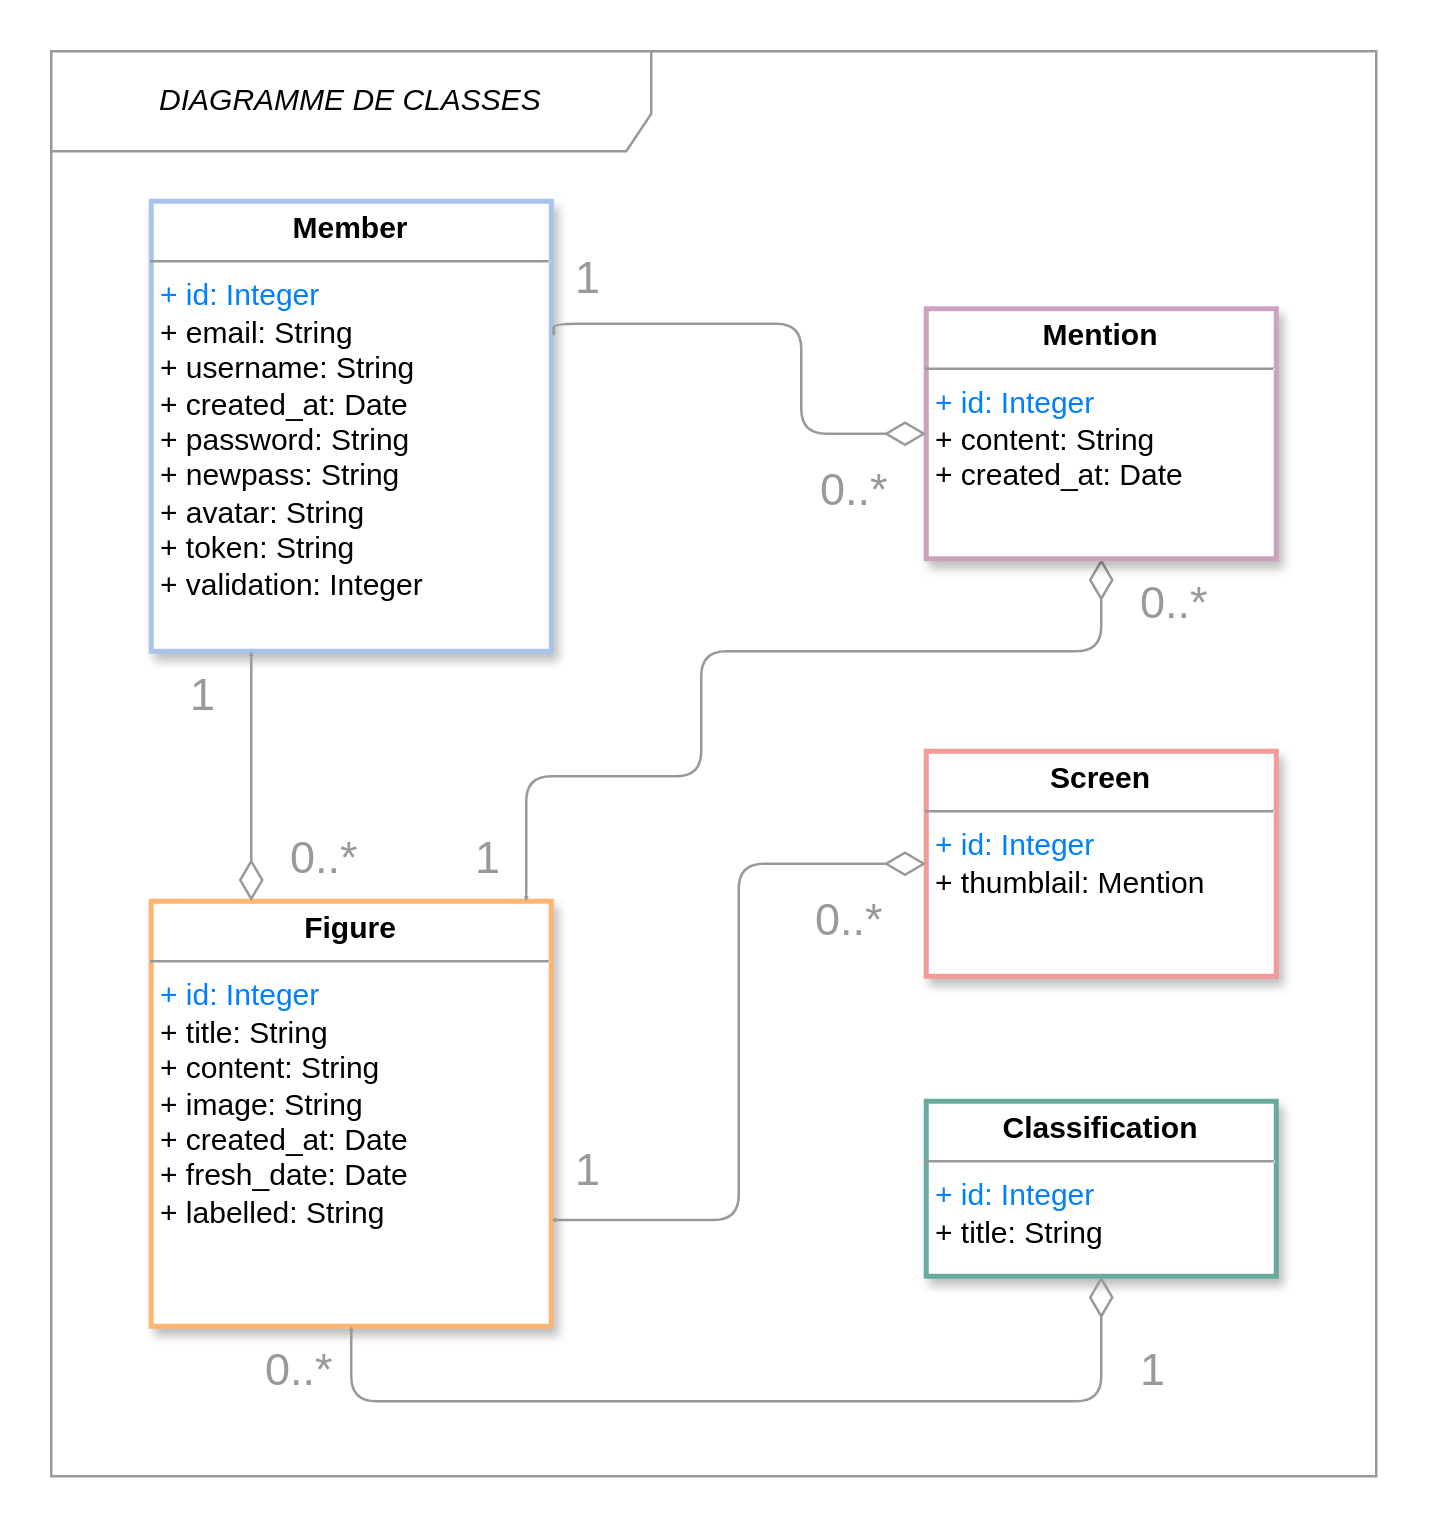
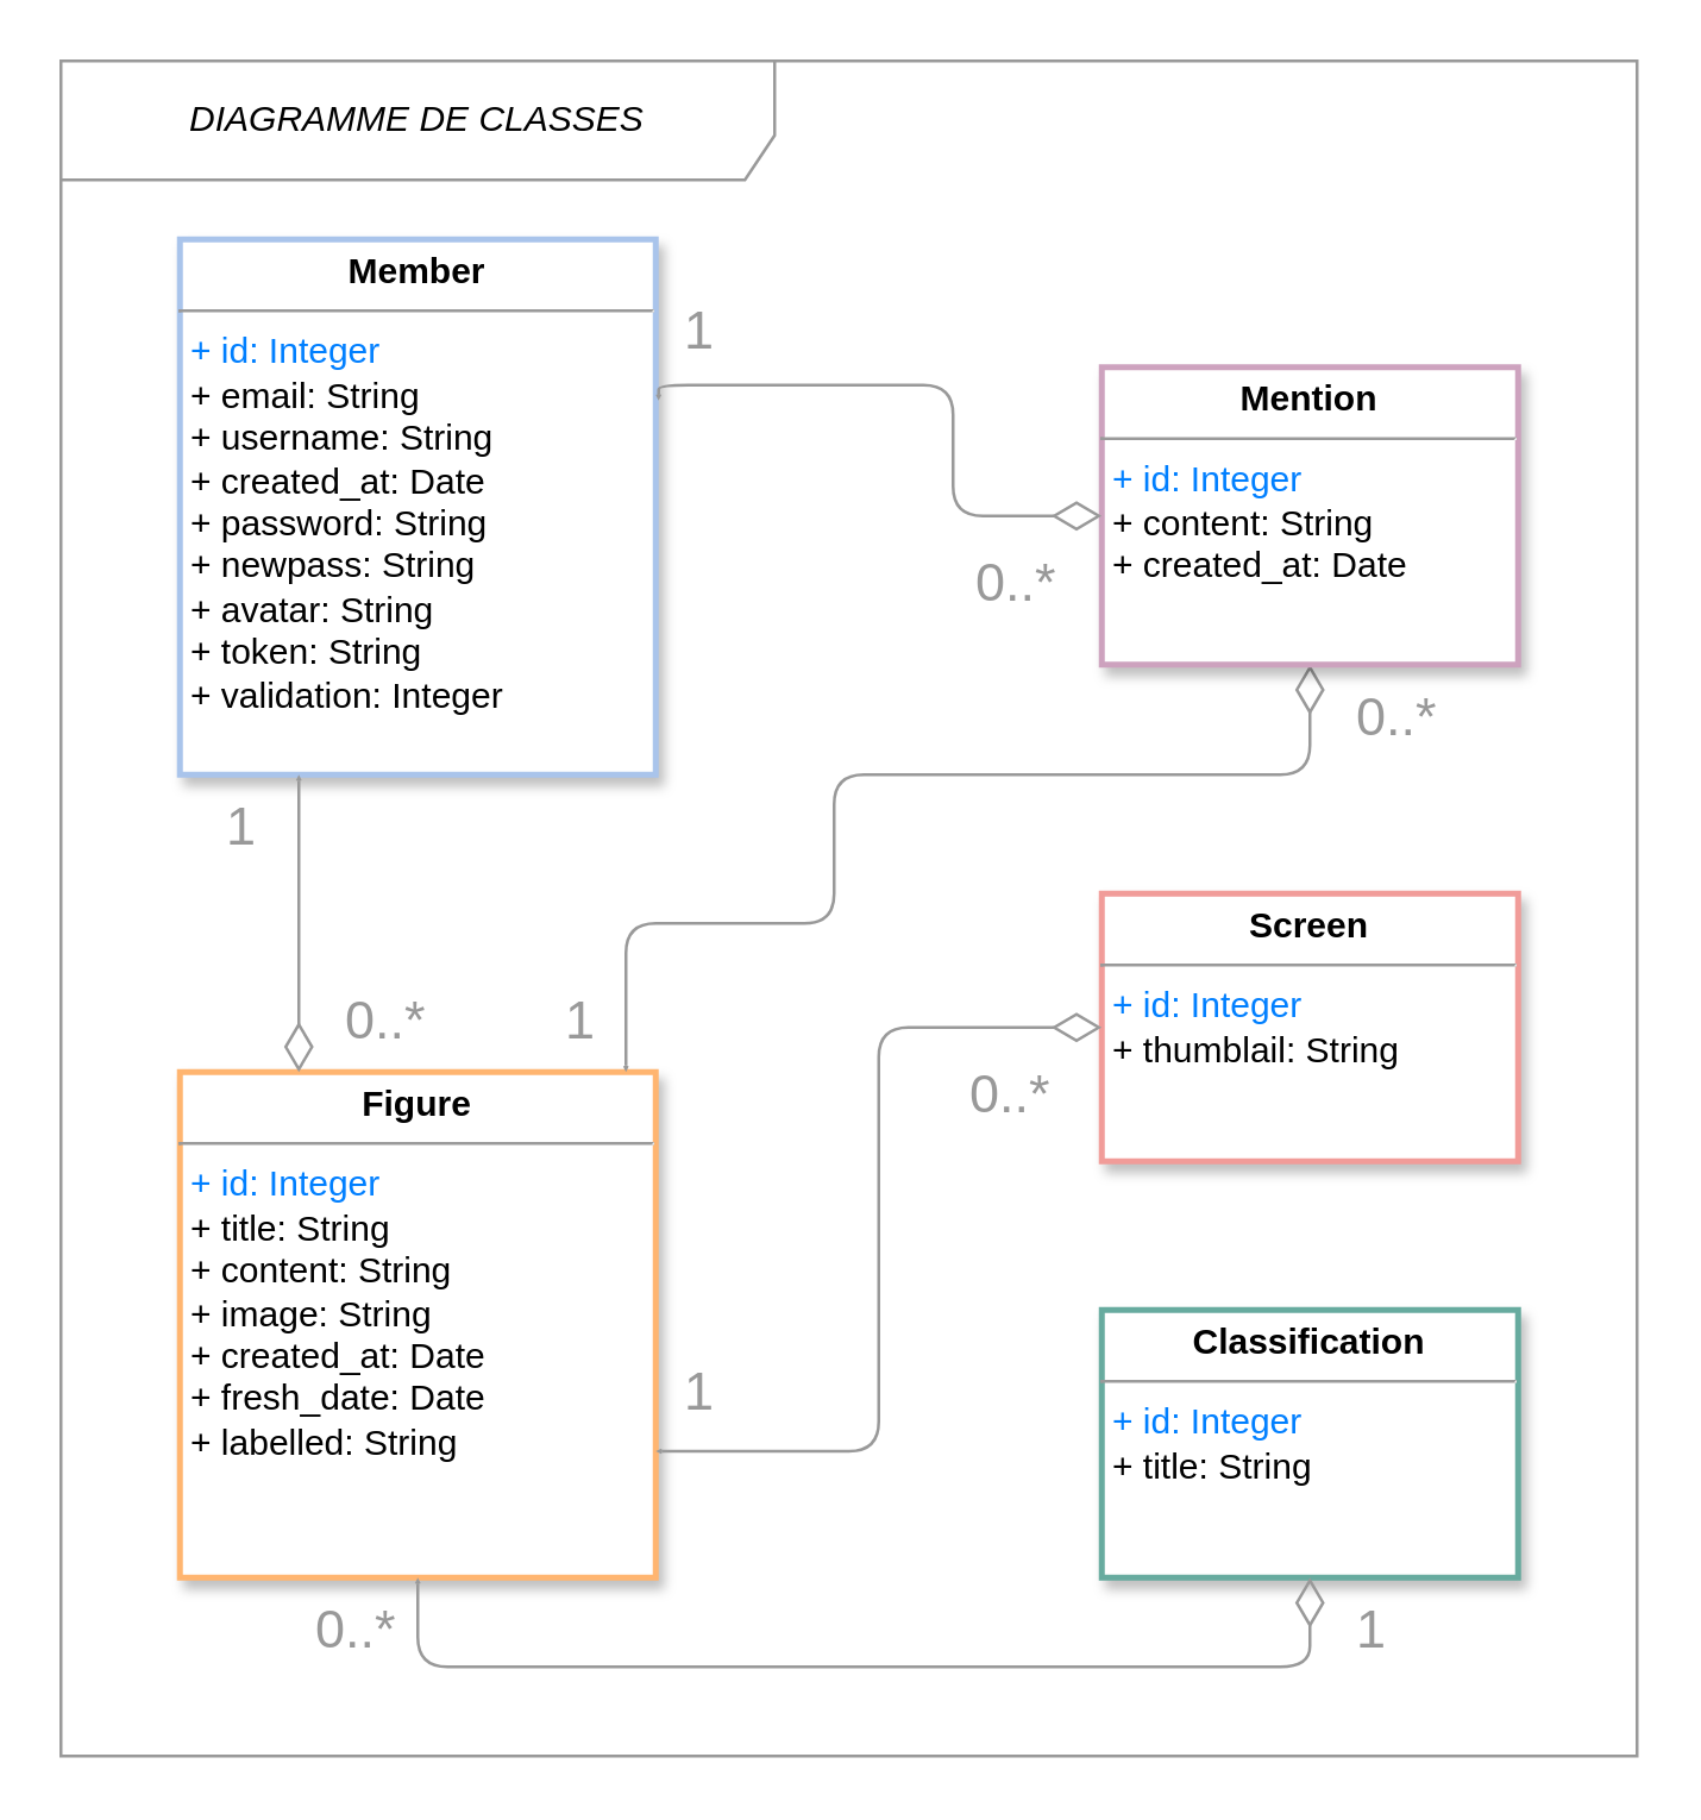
  <mxCell id="0" />
  <mxCell id="1" parent="0" />
  <mxCell id="2" value="&lt;span style=&quot;font-size: 12px;&quot;&gt;DIAGRAMME DE CLASSES&lt;/span&gt;" style="shape=umlFrame;whiteSpace=wrap;html=1;width=240;height=40;fillColor=#FFFFFF;swimlaneFillColor=#ffffff;strokeColor=#999999;fontSize=12;fontStyle=2" vertex="1" parent="1"><mxGeometry x="20" y="20" width="530" height="570" as="geometry" /></mxCell>
  <mxCell id="3" value="&lt;p style=&quot;margin: 0px ; margin-top: 4px ; text-align: center&quot;&gt;&lt;b&gt;Figure&lt;/b&gt;&lt;/p&gt;&lt;hr size=&quot;1&quot;&gt;&lt;p style=&quot;margin: 0px ; margin-left: 4px&quot;&gt;&lt;font color=&quot;#007fff&quot;&gt;+ id: Integer&lt;/font&gt;&lt;br&gt;&lt;/p&gt;&lt;p style=&quot;margin: 0px ; margin-left: 4px&quot;&gt;&lt;span&gt;+ title: String&lt;/span&gt;&lt;/p&gt;&lt;p style=&quot;margin: 0px ; margin-left: 4px&quot;&gt;&lt;span&gt;+ content: String&lt;/span&gt;&lt;/p&gt;&lt;p style=&quot;margin: 0px ; margin-left: 4px&quot;&gt;+ image: String&lt;/p&gt;&lt;p style=&quot;margin: 0px ; margin-left: 4px&quot;&gt;+ created_at: Date&lt;/p&gt;&lt;p style=&quot;margin: 0px ; margin-left: 4px&quot;&gt;+ fresh_date: Date&lt;/p&gt;&lt;p style=&quot;margin: 0px ; margin-left: 4px&quot;&gt;+ labelled: String&amp;nbsp;&lt;/p&gt;&lt;p style=&quot;margin: 0px ; margin-left: 4px&quot;&gt;&lt;br&gt;&lt;/p&gt;&lt;p style=&quot;margin: 0px ; margin-left: 4px&quot;&gt;&lt;span&gt;&amp;nbsp;&lt;/span&gt;&lt;/p&gt;&lt;p style=&quot;margin: 0px ; margin-left: 4px&quot;&gt;&lt;font color=&quot;#007FFF&quot;&gt;&lt;br&gt;&lt;/font&gt;&lt;/p&gt;" style="verticalAlign=top;align=left;overflow=fill;fontSize=12;fontFamily=Helvetica;html=1;fillColor=#FFFFFF;strokeWidth=2;shadow=1;strokeColor=#FFB570;" vertex="1" parent="1"><mxGeometry x="60" y="360" width="160" height="170" as="geometry" /></mxCell>
  <mxCell id="4" value="&lt;p style=&quot;margin: 0px ; margin-top: 4px ; text-align: center&quot;&gt;&lt;b&gt;Member&lt;/b&gt;&lt;/p&gt;&lt;hr size=&quot;1&quot;&gt;&lt;p style=&quot;margin: 0px ; margin-left: 4px&quot;&gt;&lt;font color=&quot;#007fff&quot;&gt;+ id: Integer&lt;/font&gt;&lt;br&gt;&lt;/p&gt;&lt;p style=&quot;margin: 0px ; margin-left: 4px&quot;&gt;&lt;span&gt;+ email: String&lt;/span&gt;&lt;/p&gt;&lt;p style=&quot;margin: 0px 0px 0px 4px&quot;&gt;+ username: String&lt;br&gt;&lt;/p&gt;&lt;p style=&quot;margin: 0px 0px 0px 4px&quot;&gt;+ created_at: Date&lt;/p&gt;&lt;p style=&quot;margin: 0px 0px 0px 4px&quot;&gt;+ password: String&lt;/p&gt;&lt;p style=&quot;margin: 0px 0px 0px 4px&quot;&gt;+ newpass: String&lt;/p&gt;&lt;p style=&quot;margin: 0px 0px 0px 4px&quot;&gt;+ avatar: String&lt;/p&gt;&lt;p style=&quot;margin: 0px 0px 0px 4px&quot;&gt;+ token: String&lt;/p&gt;&lt;p style=&quot;margin: 0px 0px 0px 4px&quot;&gt;+ validation: Integer&lt;/p&gt;&lt;p style=&quot;margin: 0px 0px 0px 4px&quot;&gt;&lt;br&gt;&lt;/p&gt;&amp;nbsp;" style="verticalAlign=top;align=left;overflow=fill;fontSize=12;fontFamily=Helvetica;html=1;gradientDirection=north;strokeWidth=2;rounded=0;shadow=1;strokeColor=#A9C4EB;" vertex="1" parent="1"><mxGeometry x="60" y="80" width="160" height="180" as="geometry" /></mxCell>
  <mxCell id="5" value="1" style="text;strokeColor=none;fillColor=none;align=left;verticalAlign=top;spacingLeft=4;spacingRight=4;overflow=hidden;rotatable=0;points=[[0,0.5],[1,0.5]];portConstraint=eastwest;fontSize=18;fontColor=#999999;" vertex="1" parent="1"><mxGeometry x="224" y="450" width="40" height="30" as="geometry" /></mxCell>
  <mxCell id="6" value="0..*" style="text;strokeColor=none;fillColor=none;align=left;verticalAlign=top;spacingLeft=4;spacingRight=4;overflow=hidden;rotatable=0;points=[[0,0.5],[1,0.5]];portConstraint=eastwest;fontSize=18;fontColor=#999999;" vertex="1" parent="1"><mxGeometry x="110" y="325" width="40" height="30" as="geometry" /></mxCell>
  <mxCell id="7" value="" style="endArrow=open;html=1;endSize=0;startArrow=diamondThin;startSize=14;startFill=0;edgeStyle=orthogonalEdgeStyle;align=left;verticalAlign=bottom;exitX=0.5;exitY=1;exitDx=0;exitDy=0;strokeColor=#999999;" edge="1" parent="1" source="9"><mxGeometry x="-1" y="3" relative="1" as="geometry"><mxPoint x="270" y="402" as="sourcePoint" /><mxPoint x="210" y="360" as="targetPoint" /><Array as="points"><mxPoint x="440" y="260" /><mxPoint x="280" y="260" /><mxPoint x="280" y="310" /><mxPoint x="210" y="310" /></Array></mxGeometry></mxCell>
  <mxCell id="8" value="" style="endArrow=open;html=1;endSize=0;startArrow=diamondThin;startSize=14;startFill=0;edgeStyle=orthogonalEdgeStyle;align=left;verticalAlign=bottom;entryX=0.25;entryY=1;entryDx=0;entryDy=0;exitX=0.25;exitY=0;exitDx=0;exitDy=0;strokeColor=#999999;" edge="1" parent="1" source="3" target="4"><mxGeometry x="-1" y="3" relative="1" as="geometry"><mxPoint x="52" y="208" as="sourcePoint" /><mxPoint x="78.9" y="159" as="targetPoint" /><Array as="points"><mxPoint x="100" y="290" /><mxPoint x="100" y="290" /></Array></mxGeometry></mxCell>
  <mxCell id="9" value="&lt;p style=&quot;margin: 0px ; margin-top: 4px ; text-align: center&quot;&gt;&lt;b&gt;Mention&lt;/b&gt;&lt;/p&gt;&lt;hr size=&quot;1&quot;&gt;&lt;p style=&quot;margin: 0px ; margin-left: 4px&quot;&gt;&lt;font color=&quot;#007fff&quot;&gt;+ id: Integer&lt;/font&gt;&lt;br&gt;&lt;/p&gt;&lt;p style=&quot;margin: 0px ; margin-left: 4px&quot;&gt;&lt;span&gt;+ content: String&lt;/span&gt;&lt;/p&gt;&lt;p style=&quot;margin: 0px ; margin-left: 4px&quot;&gt;+ created_at: Date&lt;/p&gt;&lt;p style=&quot;margin: 0px ; margin-left: 4px&quot;&gt;&lt;br&gt;&lt;/p&gt;&lt;p style=&quot;margin: 0px ; margin-left: 4px&quot;&gt;&lt;span&gt;&amp;nbsp;&lt;/span&gt;&lt;/p&gt;&lt;p style=&quot;margin: 0px ; margin-left: 4px&quot;&gt;&lt;font color=&quot;#007FFF&quot;&gt;&lt;br&gt;&lt;/font&gt;&lt;/p&gt;" style="verticalAlign=top;align=left;overflow=fill;fontSize=12;fontFamily=Helvetica;html=1;fillColor=#FFFFFF;strokeWidth=2;shadow=1;strokeColor=#CDA2BE;" vertex="1" parent="1"><mxGeometry x="370" y="123" width="140" height="100" as="geometry" /></mxCell>
  <mxCell id="10" value="0..*" style="text;strokeColor=none;fillColor=none;align=left;verticalAlign=top;spacingLeft=4;spacingRight=4;overflow=hidden;rotatable=0;points=[[0,0.5],[1,0.5]];portConstraint=eastwest;fontSize=18;fontColor=#999999;" vertex="1" parent="1"><mxGeometry x="320" y="350" width="40" height="30" as="geometry" /></mxCell>
- <mxCell id="11" value="&lt;p style=&quot;margin: 0px ; margin-top: 4px ; text-align: center&quot;&gt;&lt;b&gt;Classification&lt;/b&gt;&lt;/p&gt;&lt;hr size=&quot;1&quot;&gt;&lt;p style=&quot;margin: 0px ; margin-left: 4px&quot;&gt;&lt;font color=&quot;#007fff&quot;&gt;+ id: Integer&lt;/font&gt;&lt;br&gt;&lt;/p&gt;&lt;p style=&quot;margin: 0px ; margin-left: 4px&quot;&gt;&lt;span&gt;+ title: String&lt;/span&gt;&lt;/p&gt;&lt;p style=&quot;margin: 0px ; margin-left: 4px&quot;&gt;&lt;br&gt;&lt;/p&gt;&lt;p style=&quot;margin: 0px ; margin-left: 4px&quot;&gt;&lt;span&gt;&amp;nbsp;&lt;/span&gt;&lt;/p&gt;&lt;p style=&quot;margin: 0px ; margin-left: 4px&quot;&gt;&lt;font color=&quot;#007FFF&quot;&gt;&lt;br&gt;&lt;/font&gt;&lt;/p&gt;" style="verticalAlign=top;align=left;overflow=fill;fontSize=12;fontFamily=Helvetica;html=1;fillColor=#FFFFFF;strokeWidth=2;shadow=1;strokeColor=#67AB9F;" vertex="1" parent="1"><mxGeometry x="370" y="440" width="140" height="70" as="geometry" /></mxCell>
+ <mxCell id="11" value="&lt;p style=&quot;margin: 0px ; margin-top: 4px ; text-align: center&quot;&gt;&lt;b&gt;Classification&lt;/b&gt;&lt;/p&gt;&lt;hr size=&quot;1&quot;&gt;&lt;p style=&quot;margin: 0px ; margin-left: 4px&quot;&gt;&lt;font color=&quot;#007fff&quot;&gt;+ id: Integer&lt;/font&gt;&lt;br&gt;&lt;/p&gt;&lt;p style=&quot;margin: 0px ; margin-left: 4px&quot;&gt;&lt;span&gt;+ title: String&lt;/span&gt;&lt;/p&gt;&lt;p style=&quot;margin: 0px ; margin-left: 4px&quot;&gt;&lt;br&gt;&lt;/p&gt;&lt;p style=&quot;margin: 0px ; margin-left: 4px&quot;&gt;&lt;span&gt;&amp;nbsp;&lt;/span&gt;&lt;/p&gt;&lt;p style=&quot;margin: 0px ; margin-left: 4px&quot;&gt;&lt;font color=&quot;#007FFF&quot;&gt;&lt;br&gt;&lt;/font&gt;&lt;/p&gt;" style="verticalAlign=top;align=left;overflow=fill;fontSize=12;fontFamily=Helvetica;html=1;fillColor=#FFFFFF;strokeWidth=2;shadow=1;strokeColor=#67AB9F;" vertex="1" parent="1"><mxGeometry x="370" y="440" width="140" height="90" as="geometry" /></mxCell>
  <mxCell id="12" value="" style="endArrow=open;html=1;endSize=0;startArrow=diamondThin;startSize=14;startFill=0;edgeStyle=orthogonalEdgeStyle;align=left;verticalAlign=bottom;exitX=0.5;exitY=1;exitDx=0;exitDy=0;entryX=0.5;entryY=1;entryDx=0;entryDy=0;strokeColor=#999999;" edge="1" parent="1" source="11" target="3"><mxGeometry x="-1" y="3" relative="1" as="geometry"><mxPoint x="82" y="380" as="sourcePoint" /><mxPoint x="-80" y="380" as="targetPoint" /><Array as="points"><mxPoint x="440" y="560" /><mxPoint x="140" y="560" /></Array></mxGeometry></mxCell>
  <mxCell id="13" value="1" style="text;strokeColor=none;fillColor=none;align=left;verticalAlign=top;spacingLeft=4;spacingRight=4;overflow=hidden;rotatable=0;points=[[0,0.5],[1,0.5]];portConstraint=eastwest;fontSize=18;dashed=1;fontColor=#999999;" vertex="1" parent="1"><mxGeometry x="70" y="260" width="40" height="30" as="geometry" /></mxCell>
  <mxCell id="14" value="0..*" style="text;strokeColor=none;fillColor=none;align=left;verticalAlign=top;spacingLeft=4;spacingRight=4;overflow=hidden;rotatable=0;points=[[0,0.5],[1,0.5]];portConstraint=eastwest;fontSize=18;fontColor=#999999;" vertex="1" parent="1"><mxGeometry x="100" y="530" width="40" height="30" as="geometry" /></mxCell>
- <mxCell id="15" value="&lt;p style=&quot;margin: 0px ; margin-top: 4px ; text-align: center&quot;&gt;&lt;b&gt;Screen&lt;/b&gt;&lt;/p&gt;&lt;hr size=&quot;1&quot;&gt;&lt;p style=&quot;margin: 0px ; margin-left: 4px&quot;&gt;&lt;font color=&quot;#007fff&quot;&gt;+ id: Integer&lt;/font&gt;&lt;br&gt;&lt;/p&gt;&lt;p style=&quot;margin: 0px ; margin-left: 4px&quot;&gt;&lt;span&gt;+ thumblail: Mention&lt;/span&gt;&lt;/p&gt;&lt;p style=&quot;margin: 0px ; margin-left: 4px&quot;&gt;&lt;br&gt;&lt;/p&gt;&lt;p style=&quot;margin: 0px ; margin-left: 4px&quot;&gt;&lt;span&gt;&amp;nbsp;&lt;/span&gt;&lt;/p&gt;&lt;p style=&quot;margin: 0px ; margin-left: 4px&quot;&gt;&lt;font color=&quot;#007FFF&quot;&gt;&lt;br&gt;&lt;/font&gt;&lt;/p&gt;" style="verticalAlign=top;align=left;overflow=fill;fontSize=12;fontFamily=Helvetica;html=1;fillColor=#FFFFFF;strokeWidth=2;shadow=1;strokeColor=#F19C99;" vertex="1" parent="1"><mxGeometry x="370" y="300" width="140" height="90" as="geometry" /></mxCell>
+ <mxCell id="15" value="&lt;p style=&quot;margin: 0px ; margin-top: 4px ; text-align: center&quot;&gt;&lt;b&gt;Screen&lt;/b&gt;&lt;/p&gt;&lt;hr size=&quot;1&quot;&gt;&lt;p style=&quot;margin: 0px ; margin-left: 4px&quot;&gt;&lt;font color=&quot;#007fff&quot;&gt;+ id: Integer&lt;/font&gt;&lt;br&gt;&lt;/p&gt;&lt;p style=&quot;margin: 0px ; margin-left: 4px&quot;&gt;&lt;span&gt;+ thumblail: String&lt;/span&gt;&lt;/p&gt;&lt;p style=&quot;margin: 0px ; margin-left: 4px&quot;&gt;&lt;br&gt;&lt;/p&gt;&lt;p style=&quot;margin: 0px ; margin-left: 4px&quot;&gt;&lt;span&gt;&amp;nbsp;&lt;/span&gt;&lt;/p&gt;&lt;p style=&quot;margin: 0px ; margin-left: 4px&quot;&gt;&lt;font color=&quot;#007FFF&quot;&gt;&lt;br&gt;&lt;/font&gt;&lt;/p&gt;" style="verticalAlign=top;align=left;overflow=fill;fontSize=12;fontFamily=Helvetica;html=1;fillColor=#FFFFFF;strokeWidth=2;shadow=1;strokeColor=#F19C99;" vertex="1" parent="1"><mxGeometry x="370" y="300" width="140" height="90" as="geometry" /></mxCell>
  <mxCell id="16" value="" style="endArrow=open;html=1;endSize=0;startArrow=diamondThin;startSize=14;startFill=0;edgeStyle=orthogonalEdgeStyle;align=left;verticalAlign=bottom;exitX=0;exitY=0.5;exitDx=0;exitDy=0;entryX=1;entryY=0.75;entryDx=0;entryDy=0;strokeColor=#999999;" edge="1" parent="1" source="15" target="3"><mxGeometry x="-1" y="3" relative="1" as="geometry"><mxPoint x="325" y="110" as="sourcePoint" /><mxPoint x="163" y="145" as="targetPoint" /><Array as="points" /></mxGeometry></mxCell>
  <mxCell id="17" value="1" style="text;strokeColor=none;fillColor=none;align=left;verticalAlign=top;spacingLeft=4;spacingRight=4;overflow=hidden;rotatable=0;points=[[0,0.5],[1,0.5]];portConstraint=eastwest;fontSize=18;fontColor=#999999;" vertex="1" parent="1"><mxGeometry x="184" y="325" width="40" height="30" as="geometry" /></mxCell>
  <mxCell id="18" value="0..*" style="text;strokeColor=none;fillColor=none;align=left;verticalAlign=top;spacingLeft=4;spacingRight=4;overflow=hidden;rotatable=0;points=[[0,0.5],[1,0.5]];portConstraint=eastwest;fontSize=18;fontColor=#999999;" vertex="1" parent="1"><mxGeometry x="450" y="223" width="40" height="30" as="geometry" /></mxCell>
  <mxCell id="19" value="" style="endArrow=open;html=1;endSize=0;startArrow=diamondThin;startSize=14;startFill=0;edgeStyle=orthogonalEdgeStyle;align=left;verticalAlign=bottom;entryX=1.006;entryY=0.301;entryDx=0;entryDy=0;exitX=0;exitY=0.5;exitDx=0;exitDy=0;entryPerimeter=0;strokeColor=#999999;" edge="1" parent="1" source="9" target="4"><mxGeometry x="-1" y="3" relative="1" as="geometry"><mxPoint x="200" y="223" as="sourcePoint" /><mxPoint x="110" y="108.07" as="targetPoint" /><Array as="points"><mxPoint x="320" y="173" /><mxPoint x="320" y="129" /></Array></mxGeometry></mxCell>
  <mxCell id="20" value="1" style="text;strokeColor=none;fillColor=none;align=left;verticalAlign=top;spacingLeft=4;spacingRight=4;overflow=hidden;rotatable=0;points=[[0,0.5],[1,0.5]];portConstraint=eastwest;fontSize=18;fontColor=#999999;" vertex="1" parent="1"><mxGeometry x="224" y="93" width="20" height="30" as="geometry" /></mxCell>
  <mxCell id="21" value="0..*" style="text;strokeColor=none;fillColor=none;align=left;verticalAlign=top;spacingLeft=4;spacingRight=4;overflow=hidden;rotatable=0;points=[[0,0.5],[1,0.5]];portConstraint=eastwest;fontSize=18;fontColor=#999999;" vertex="1" parent="1"><mxGeometry x="322" y="178" width="40" height="30" as="geometry" /></mxCell>
  <mxCell id="22" value="1" style="text;strokeColor=none;fillColor=none;align=left;verticalAlign=top;spacingLeft=4;spacingRight=4;overflow=hidden;rotatable=0;points=[[0,0.5],[1,0.5]];portConstraint=eastwest;fontSize=18;fontColor=#999999;" vertex="1" parent="1"><mxGeometry x="450" y="530" width="40" height="30" as="geometry" /></mxCell>
